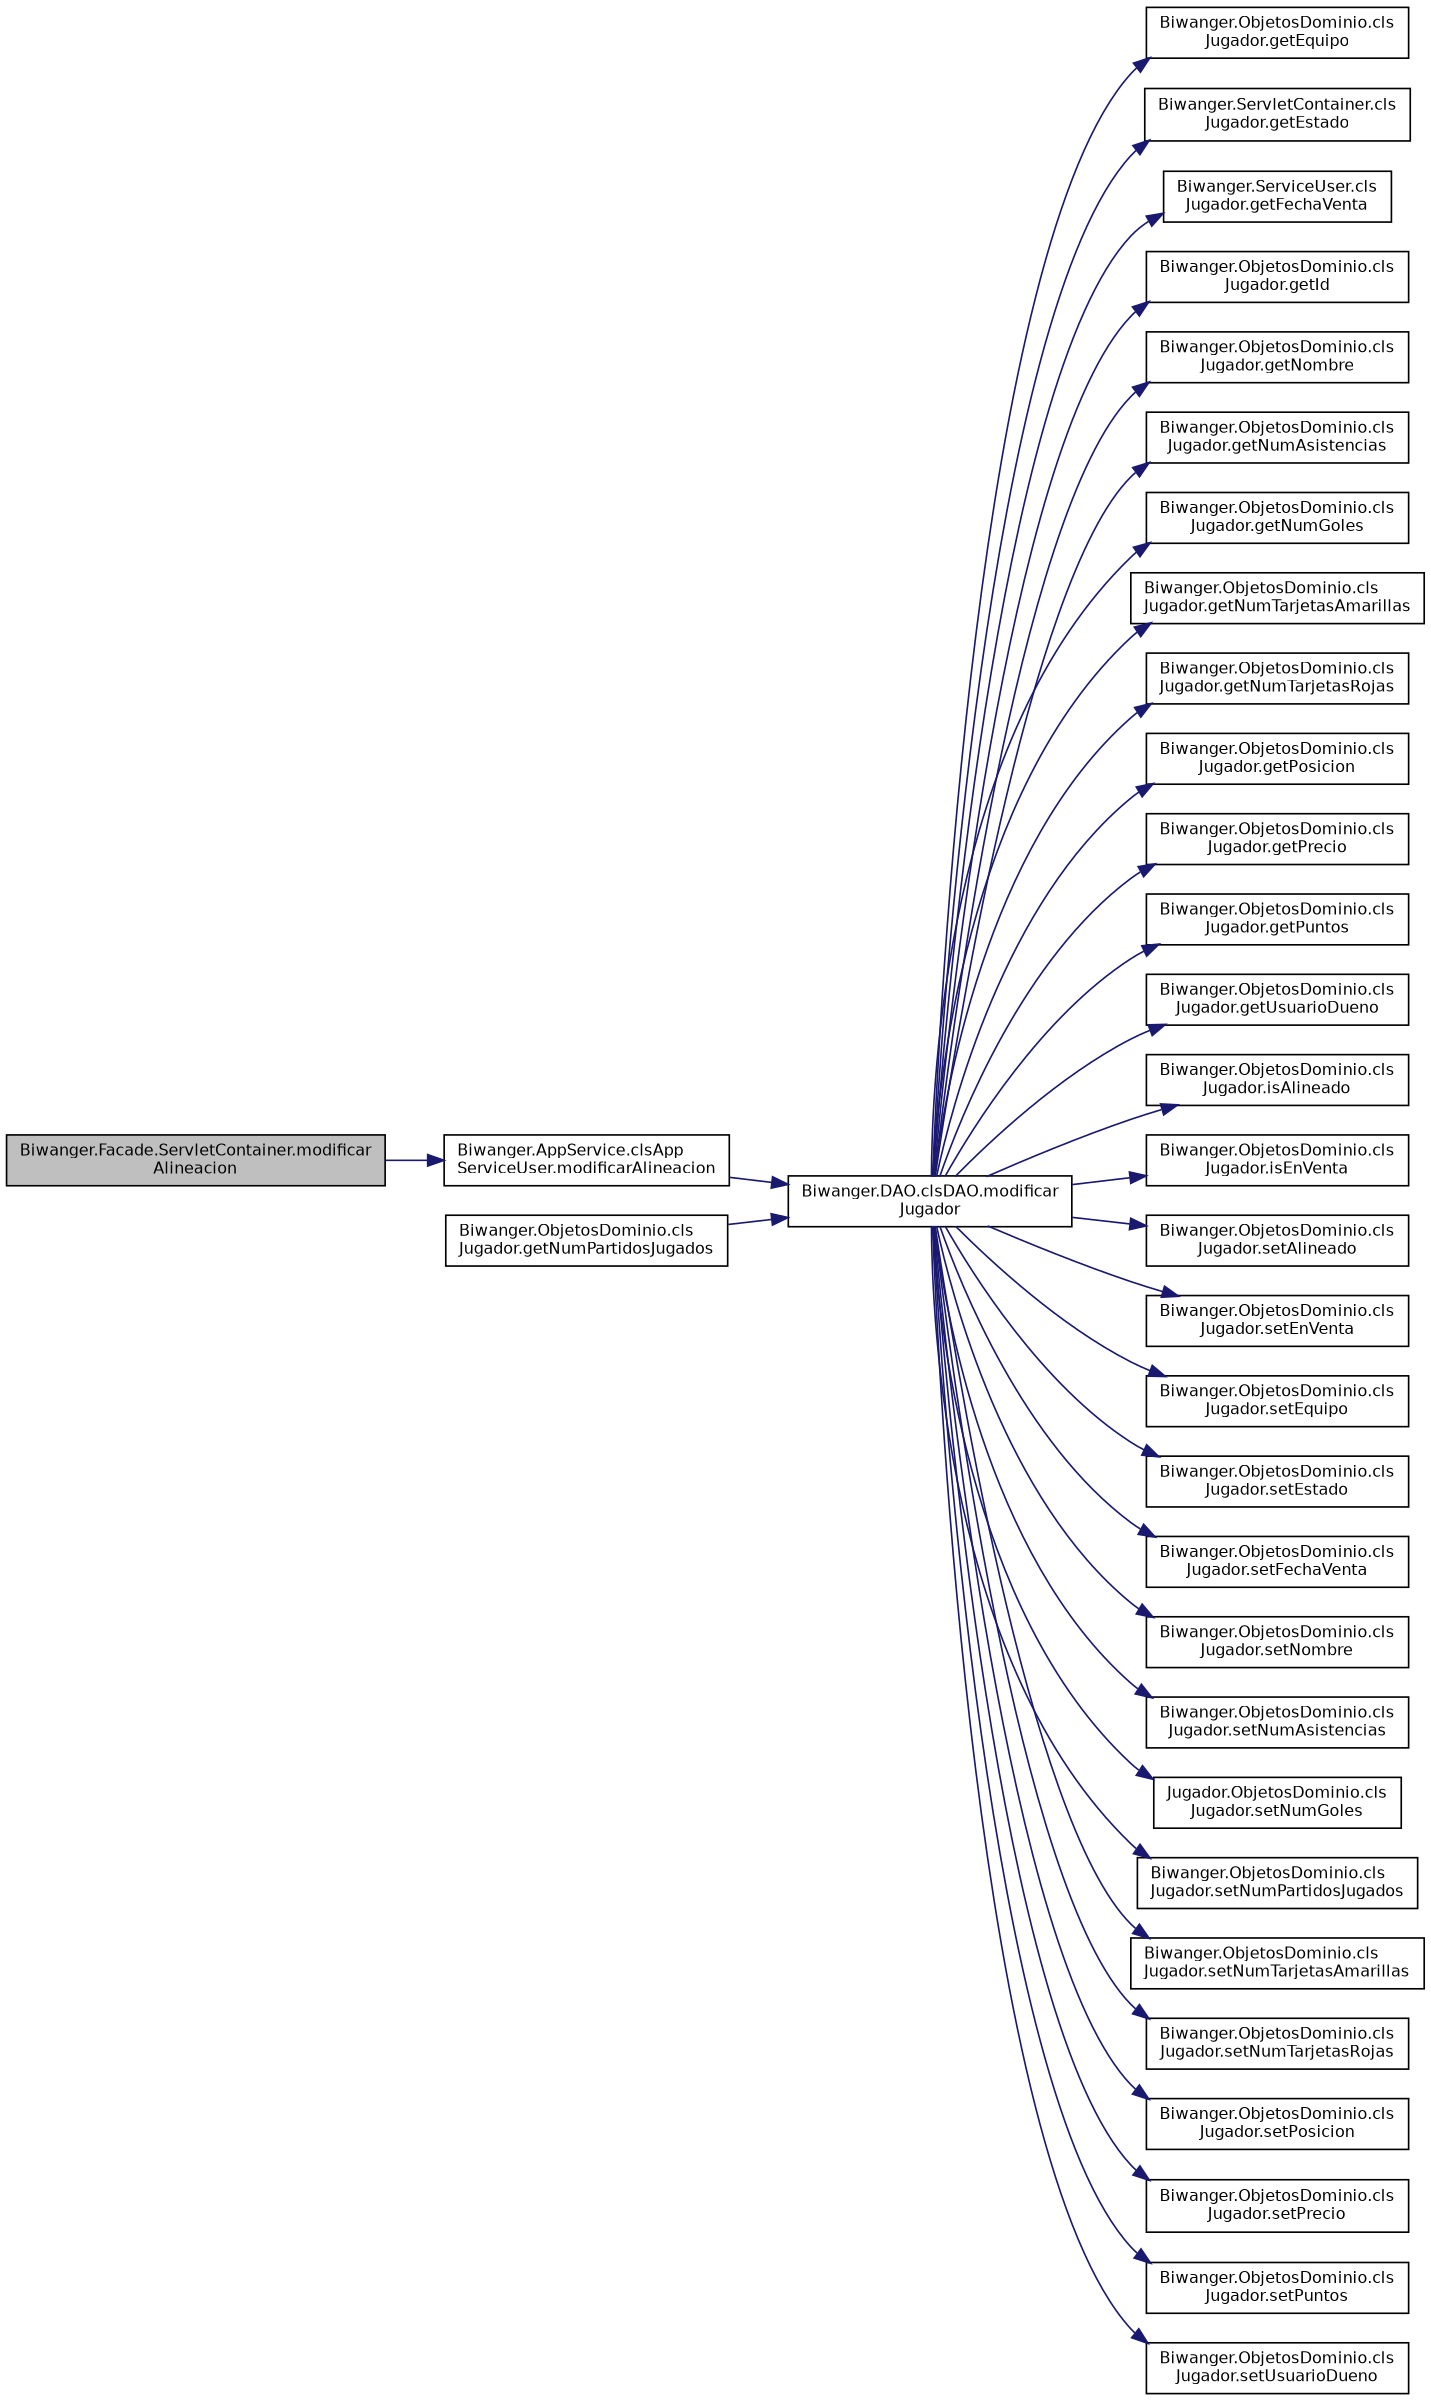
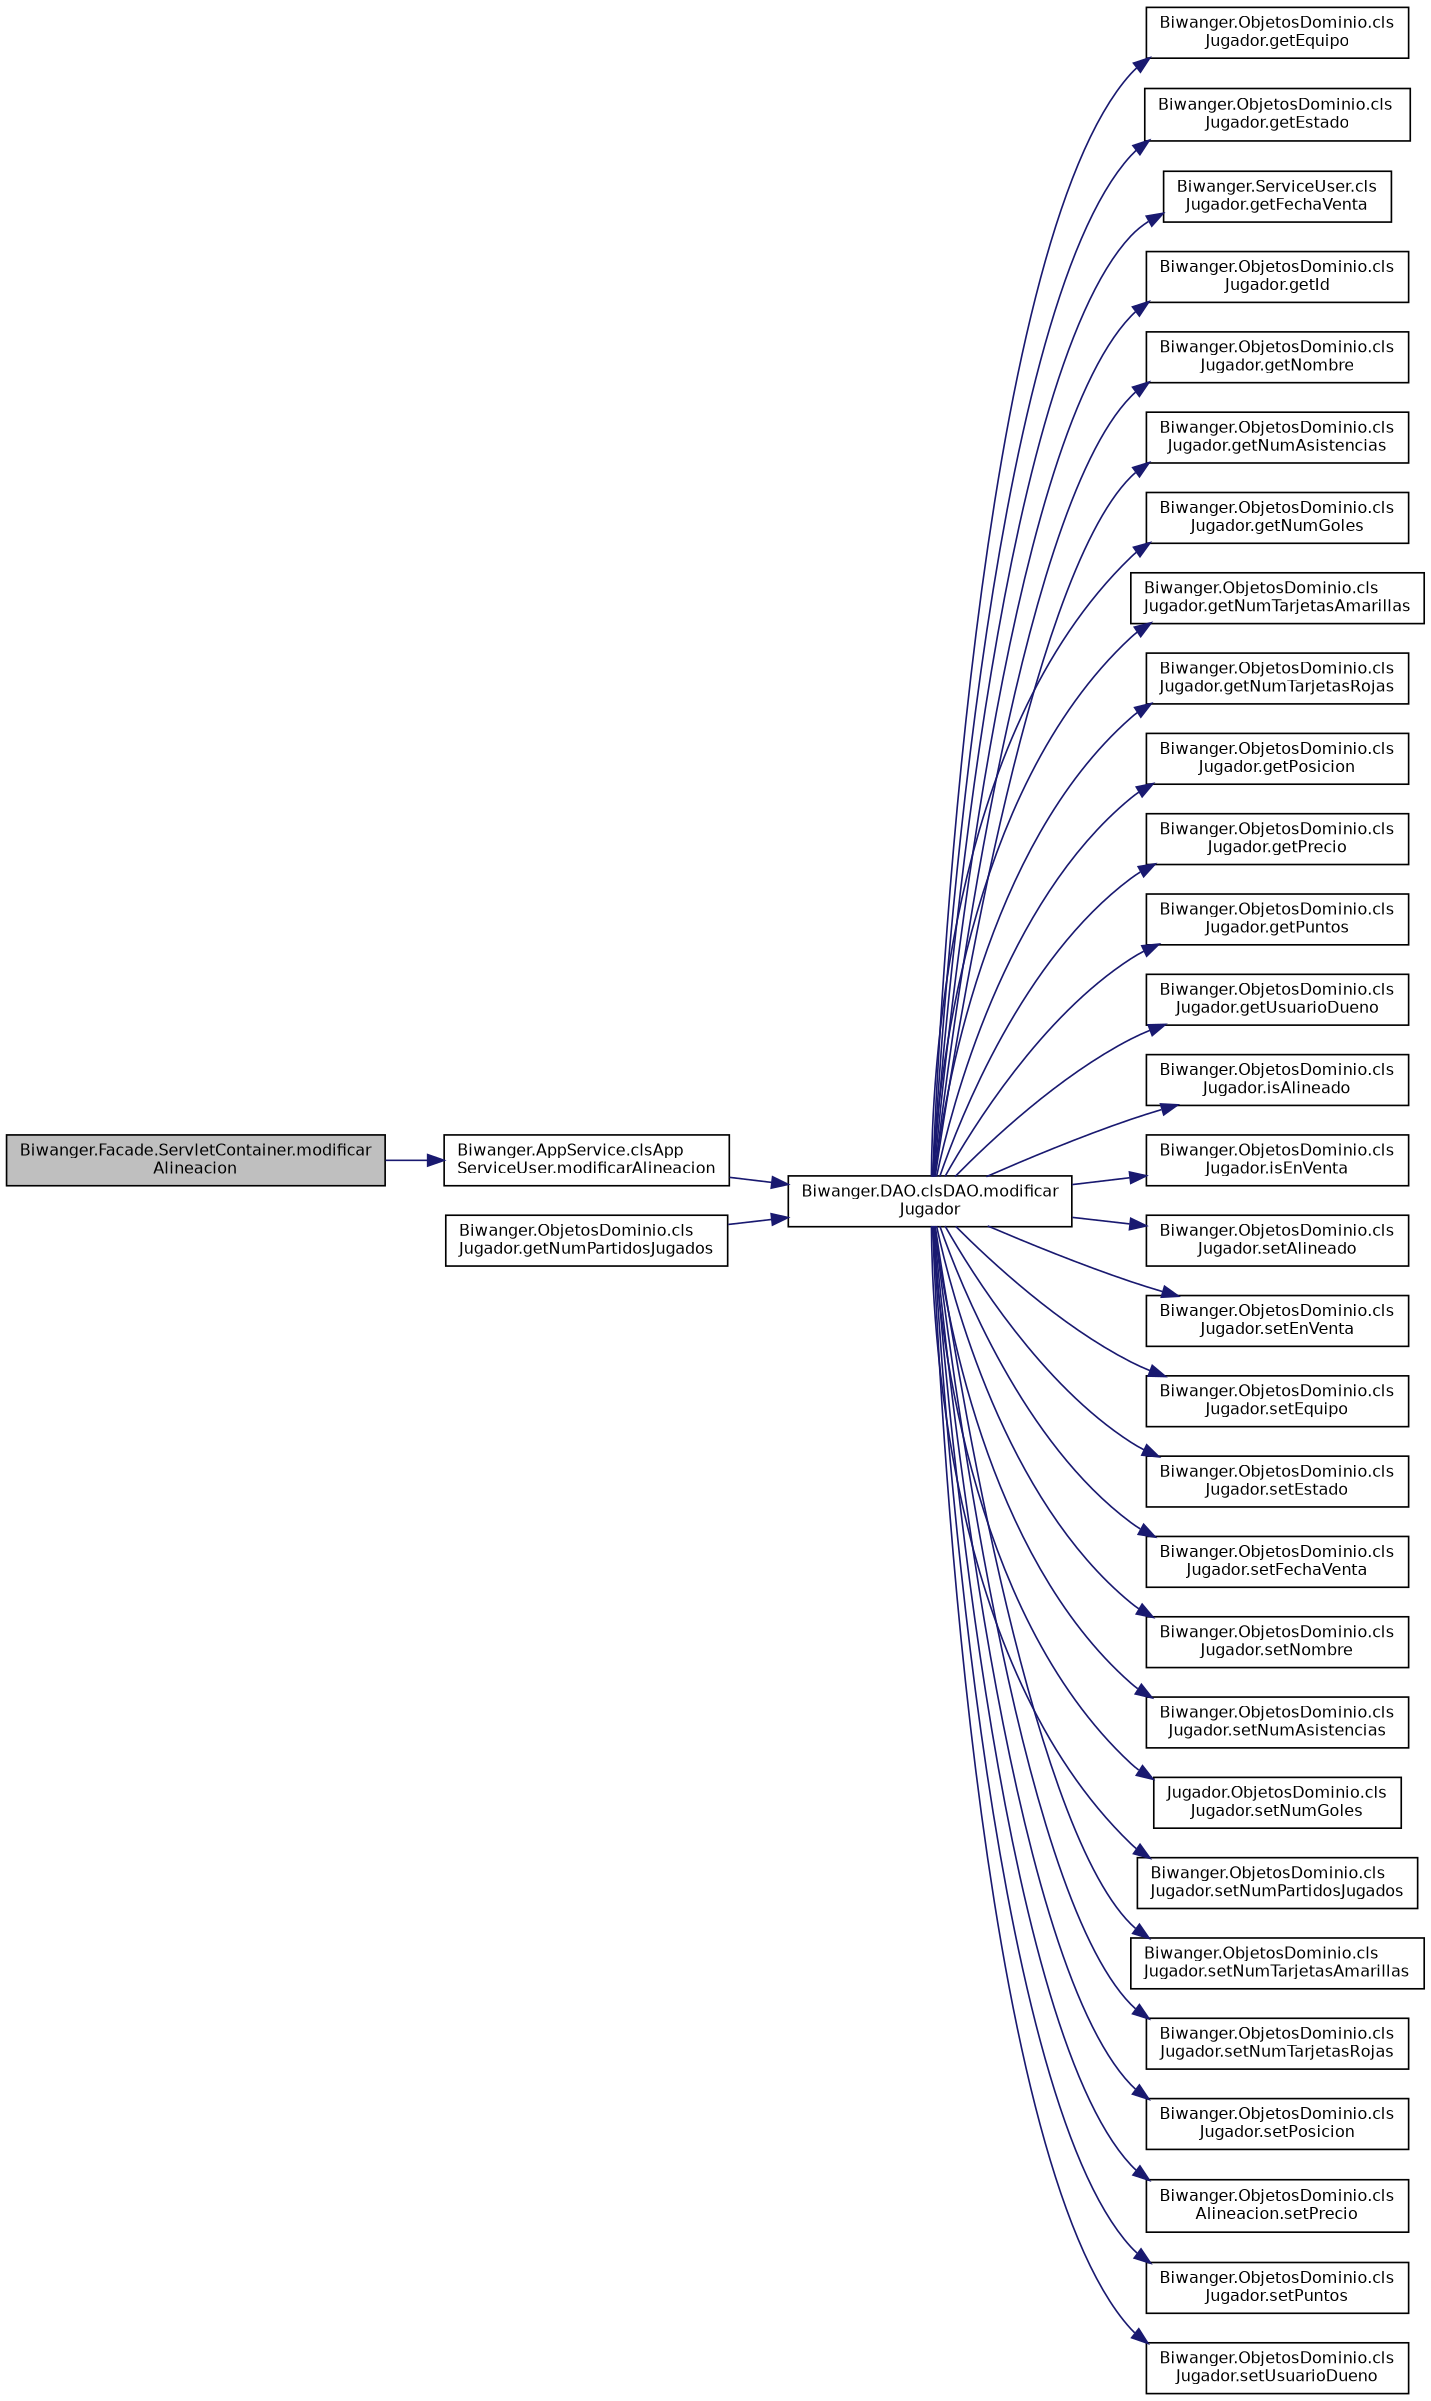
  digraph {
    rankdir=LR
    node [color=black fillcolor=white fontname=Helvetica fontsize=10 shape=record style=filled]
    edge [color=midnightblue fontname=Helvetica fontsize=10 labelfontname=Helvetica labelfontsize=10 style=solid]
    n1 [fillcolor=grey75 fontcolor=black height=0.2 label="Biwanger.Facade.ServletContainer.modificar\lAlineacion" width=0.4]
    n2 [height=0.2 label="Biwanger.AppService.clsApp\lServiceUser.modificarAlineacion" width=0.4]
    n3 [height=0.2 label="Biwanger.DAO.clsDAO.modificar\lJugador" width=0.4]
    n4 [height=0.2 label="Biwanger.ObjetosDominio.cls\lJugador.getEquipo" width=0.4]
-   n5 [height=0.2 label="Biwanger.ServletContainer.cls\lJugador.getEstado" width=0.4]
+   n5 [height=0.2 label="Biwanger.ObjetosDominio.cls\lJugador.getEstado" width=0.4]
    n6 [height=0.2 label="Biwanger.ServiceUser.cls\lJugador.getFechaVenta" width=0.4]
    n7 [height=0.2 label="Biwanger.ObjetosDominio.cls\lJugador.getId" width=0.4]
    n8 [height=0.2 label="Biwanger.ObjetosDominio.cls\lJugador.getNombre" width=0.4]
    n9 [height=0.2 label="Biwanger.ObjetosDominio.cls\lJugador.getNumAsistencias" width=0.4]
    n10 [height=0.2 label="Biwanger.ObjetosDominio.cls\lJugador.getNumGoles" width=0.4]
    n11 [height=0.2 label="Biwanger.ObjetosDominio.cls\lJugador.getNumTarjetasAmarillas" width=0.4]
    n12 [height=0.2 label="Biwanger.ObjetosDominio.cls\lJugador.getNumTarjetasRojas" width=0.4]
    n13 [height=0.2 label="Biwanger.ObjetosDominio.cls\lJugador.getPosicion" width=0.4]
    n14 [height=0.2 label="Biwanger.ObjetosDominio.cls\lJugador.getPrecio" width=0.4]
    n15 [height=0.2 label="Biwanger.ObjetosDominio.cls\lJugador.getPuntos" width=0.4]
    n16 [height=0.2 label="Biwanger.ObjetosDominio.cls\lJugador.getUsuarioDueno" width=0.4]
    n17 [height=0.2 label="Biwanger.ObjetosDominio.cls\lJugador.isAlineado" width=0.4]
    n18 [height=0.2 label="Biwanger.ObjetosDominio.cls\lJugador.isEnVenta" width=0.4]
    n19 [height=0.2 label="Biwanger.ObjetosDominio.cls\lJugador.setAlineado" width=0.4]
    n20 [height=0.2 label="Biwanger.ObjetosDominio.cls\lJugador.setEnVenta" width=0.4]
    n21 [height=0.2 label="Biwanger.ObjetosDominio.cls\lJugador.setEquipo" width=0.4]
    n22 [height=0.2 label="Biwanger.ObjetosDominio.cls\lJugador.setEstado" width=0.4]
    n23 [height=0.2 label="Biwanger.ObjetosDominio.cls\lJugador.setFechaVenta" width=0.4]
    n24 [height=0.2 label="Biwanger.ObjetosDominio.cls\lJugador.setNombre" width=0.4]
    n25 [height=0.2 label="Biwanger.ObjetosDominio.cls\lJugador.setNumAsistencias" width=0.4]
    n26 [height=0.2 label="Jugador.ObjetosDominio.cls\lJugador.setNumGoles" width=0.4]
    n27 [height=0.2 label="Biwanger.ObjetosDominio.cls\lJugador.setNumPartidosJugados" width=0.4]
    n28 [height=0.2 label="Biwanger.ObjetosDominio.cls\lJugador.setNumTarjetasAmarillas" width=0.4]
    n29 [height=0.2 label="Biwanger.ObjetosDominio.cls\lJugador.setNumTarjetasRojas" width=0.4]
    n30 [height=0.2 label="Biwanger.ObjetosDominio.cls\lJugador.setPosicion" width=0.4]
-   n31 [height=0.2 label="Biwanger.ObjetosDominio.cls\lJugador.setPrecio" width=0.4]
+   n31 [height=0.2 label="Biwanger.ObjetosDominio.cls\lAlineacion.setPrecio" width=0.4]
    n32 [height=0.2 label="Biwanger.ObjetosDominio.cls\lJugador.setPuntos" width=0.4]
    n33 [height=0.2 label="Biwanger.ObjetosDominio.cls\lJugador.setUsuarioDueno" width=0.4]
    n34 [height=0.2 label="Biwanger.ObjetosDominio.cls\lJugador.getNumPartidosJugados" width=0.4]
    n1 -> n2
    n2 -> n3
    n3 -> n4
    n3 -> n5
    n3 -> n6
    n3 -> n7
    n3 -> n8
    n3 -> n9
    n3 -> n10
    n3 -> n11
    n3 -> n12
    n3 -> n13
    n3 -> n14
    n3 -> n15
    n3 -> n16
    n3 -> n17
    n3 -> n18
    n3 -> n19
    n3 -> n20
    n3 -> n21
    n3 -> n22
    n3 -> n23
    n3 -> n24
    n3 -> n25
    n3 -> n26
    n3 -> n27
    n3 -> n28
    n3 -> n29
    n3 -> n30
    n3 -> n31
    n3 -> n32
    n3 -> n33
    n34 -> n3
  }
